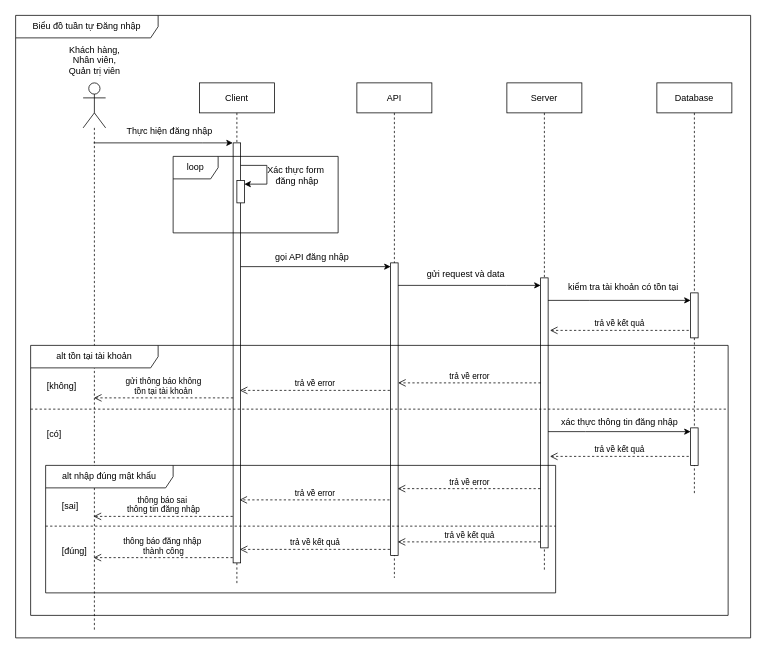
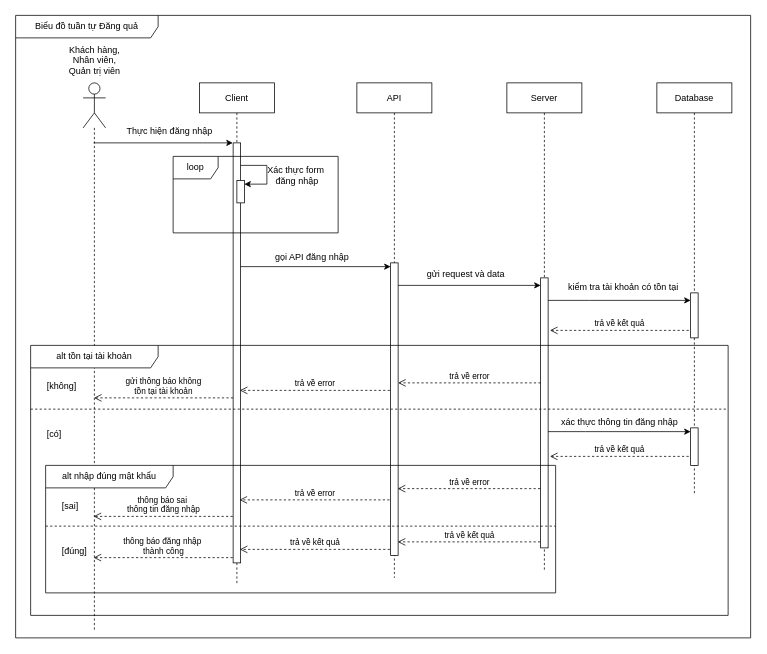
  <mxCell id="0" />
  <mxCell id="1" parent="0" />
  <mxCell id="2" value="Client" style="shape=umlLifeline;perimeter=lifelinePerimeter;whiteSpace=wrap;html=1;container=1;dropTarget=0;collapsible=0;recursiveResize=0;outlineConnect=0;portConstraint=eastwest;newEdgeStyle={&quot;curved&quot;:0,&quot;rounded&quot;:0};" vertex="1" parent="1"><mxGeometry x="265" y="110" width="100" height="670" as="geometry" /></mxCell>
  <mxCell id="3" value="" style="html=1;points=[[0,0,0,0,5],[0,1,0,0,-5],[1,0,0,0,5],[1,1,0,0,-5]];perimeter=orthogonalPerimeter;outlineConnect=0;targetShapes=umlLifeline;portConstraint=eastwest;newEdgeStyle={&quot;curved&quot;:0,&quot;rounded&quot;:0};" vertex="1" parent="2"><mxGeometry x="45" y="80" width="10" height="560" as="geometry" /></mxCell>
  <mxCell id="4" value="API" style="shape=umlLifeline;perimeter=lifelinePerimeter;whiteSpace=wrap;html=1;container=1;dropTarget=0;collapsible=0;recursiveResize=0;outlineConnect=0;portConstraint=eastwest;newEdgeStyle={&quot;curved&quot;:0,&quot;rounded&quot;:0};" vertex="1" parent="1"><mxGeometry x="475" y="110" width="100" height="660" as="geometry" /></mxCell>
  <mxCell id="5" value="" style="html=1;points=[[0,0,0,0,5],[0,1,0,0,-5],[1,0,0,0,5],[1,1,0,0,-5]];perimeter=orthogonalPerimeter;outlineConnect=0;targetShapes=umlLifeline;portConstraint=eastwest;newEdgeStyle={&quot;curved&quot;:0,&quot;rounded&quot;:0};" vertex="1" parent="4"><mxGeometry x="45" y="240" width="10" height="390" as="geometry" /></mxCell>
  <mxCell id="6" value="" style="edgeStyle=none;orthogonalLoop=1;jettySize=auto;html=1;rounded=0;" edge="1" parent="4" target="5"><mxGeometry width="100" relative="1" as="geometry"><mxPoint x="-155" y="245" as="sourcePoint" /><mxPoint x="-20" y="260" as="targetPoint" /><Array as="points" /></mxGeometry></mxCell>
  <mxCell id="7" value="Server" style="shape=umlLifeline;perimeter=lifelinePerimeter;whiteSpace=wrap;html=1;container=1;dropTarget=0;collapsible=0;recursiveResize=0;outlineConnect=0;portConstraint=eastwest;newEdgeStyle={&quot;curved&quot;:0,&quot;rounded&quot;:0};" vertex="1" parent="1"><mxGeometry x="675" y="110" width="100" height="650" as="geometry" /></mxCell>
  <mxCell id="8" value="" style="html=1;points=[[0,0,0,0,5],[0,1,0,0,-5],[1,0,0,0,5],[1,1,0,0,-5]];perimeter=orthogonalPerimeter;outlineConnect=0;targetShapes=umlLifeline;portConstraint=eastwest;newEdgeStyle={&quot;curved&quot;:0,&quot;rounded&quot;:0};" vertex="1" parent="7"><mxGeometry x="45" y="260" width="10" height="360" as="geometry" /></mxCell>
  <mxCell id="9" value="Database" style="shape=umlLifeline;perimeter=lifelinePerimeter;whiteSpace=wrap;html=1;container=1;dropTarget=0;collapsible=0;recursiveResize=0;outlineConnect=0;portConstraint=eastwest;newEdgeStyle={&quot;curved&quot;:0,&quot;rounded&quot;:0};" vertex="1" parent="1"><mxGeometry x="875" y="110" width="100" height="550" as="geometry" /></mxCell>
  <mxCell id="10" value="" style="html=1;points=[[0,0,0,0,5],[0,1,0,0,-5],[1,0,0,0,5],[1,1,0,0,-5]];perimeter=orthogonalPerimeter;outlineConnect=0;targetShapes=umlLifeline;portConstraint=eastwest;newEdgeStyle={&quot;curved&quot;:0,&quot;rounded&quot;:0};" vertex="1" parent="9"><mxGeometry x="45" y="280" width="10" height="60" as="geometry" /></mxCell>
  <mxCell id="11" value="" style="html=1;points=[[0,0,0,0,5],[0,1,0,0,-5],[1,0,0,0,5],[1,1,0,0,-5]];perimeter=orthogonalPerimeter;outlineConnect=0;targetShapes=umlLifeline;portConstraint=eastwest;newEdgeStyle={&quot;curved&quot;:0,&quot;rounded&quot;:0};" vertex="1" parent="9"><mxGeometry x="45" y="460" width="10" height="50" as="geometry" /></mxCell>
  <mxCell id="12" value="Thực hiện đăng nhập" style="text;html=1;align=center;verticalAlign=middle;resizable=0;points=[];autosize=1;strokeColor=none;fillColor=none;" vertex="1" parent="1"><mxGeometry x="155" y="160" width="140" height="30" as="geometry" /></mxCell>
  <mxCell id="13" value="" style="group" vertex="1" connectable="0" parent="1"><mxGeometry x="315" y="220" width="40" height="50" as="geometry" /></mxCell>
  <mxCell id="14" value="" style="html=1;points=[[0,0,0,0,5],[0,1,0,0,-5],[1,0,0,0,5],[1,1,0,0,-5]];perimeter=orthogonalPerimeter;outlineConnect=0;targetShapes=umlLifeline;portConstraint=eastwest;newEdgeStyle={&quot;curved&quot;:0,&quot;rounded&quot;:0};" vertex="1" parent="13"><mxGeometry y="20" width="10" height="30" as="geometry" /></mxCell>
  <mxCell id="15" value="" style="edgeStyle=none;orthogonalLoop=1;jettySize=auto;html=1;rounded=0;entryX=1;entryY=0;entryDx=0;entryDy=5;entryPerimeter=0;" edge="1" parent="13" target="14"><mxGeometry width="100" relative="1" as="geometry"><mxPoint x="5" as="sourcePoint" /><mxPoint x="100" as="targetPoint" /><Array as="points"><mxPoint x="40" /><mxPoint x="40" y="25" /></Array></mxGeometry></mxCell>
  <mxCell id="16" value="Xác thực form&amp;nbsp;&lt;div&gt;đăng nhập&lt;/div&gt;" style="text;html=1;align=center;verticalAlign=middle;resizable=0;points=[];autosize=1;strokeColor=none;fillColor=none;" vertex="1" parent="1"><mxGeometry x="345" y="213" width="100" height="40" as="geometry" /></mxCell>
  <mxCell id="17" value="loop" style="shape=umlFrame;whiteSpace=wrap;html=1;pointerEvents=0;" vertex="1" parent="1"><mxGeometry x="230" y="208" width="220" height="102" as="geometry" /></mxCell>
  <mxCell id="18" value="gọi API đăng nhập" style="text;html=1;align=center;verticalAlign=middle;resizable=0;points=[];autosize=1;strokeColor=none;fillColor=none;" vertex="1" parent="1"><mxGeometry x="355" y="328" width="120" height="30" as="geometry" /></mxCell>
  <mxCell id="19" style="edgeStyle=orthogonalEdgeStyle;rounded=0;orthogonalLoop=1;jettySize=auto;html=1;curved=0;" edge="1" parent="1"><mxGeometry relative="1" as="geometry"><mxPoint x="530" y="380" as="sourcePoint" /><mxPoint x="720" y="380" as="targetPoint" /><Array as="points"><mxPoint x="675" y="380" /><mxPoint x="675" y="380" /></Array></mxGeometry></mxCell>
  <mxCell id="20" value="gửi request và data" style="text;html=1;align=center;verticalAlign=middle;resizable=0;points=[];autosize=1;strokeColor=none;fillColor=none;" vertex="1" parent="1"><mxGeometry x="555" y="350" width="130" height="30" as="geometry" /></mxCell>
  <mxCell id="21" style="edgeStyle=orthogonalEdgeStyle;rounded=0;orthogonalLoop=1;jettySize=auto;html=1;curved=0;" edge="1" parent="1"><mxGeometry relative="1" as="geometry"><mxPoint x="730" y="400" as="sourcePoint" /><mxPoint x="920" y="400" as="targetPoint" /><Array as="points"><mxPoint x="785" y="400" /><mxPoint x="785" y="400" /></Array></mxGeometry></mxCell>
  <mxCell id="22" value="kiểm tra tài khoản có tồn tại" style="text;html=1;align=center;verticalAlign=middle;resizable=0;points=[];autosize=1;strokeColor=none;fillColor=none;" vertex="1" parent="1"><mxGeometry x="745" y="368" width="170" height="30" as="geometry" /></mxCell>
  <mxCell id="23" value="trả về kết quả" style="html=1;verticalAlign=bottom;endArrow=open;dashed=1;endSize=8;curved=0;rounded=0;" edge="1" parent="1"><mxGeometry relative="1" as="geometry"><mxPoint x="917.5" y="440" as="sourcePoint" /><mxPoint x="732.5" y="440" as="targetPoint" /></mxGeometry></mxCell>
  <mxCell id="24" value="trả về error" style="html=1;verticalAlign=bottom;endArrow=open;dashed=1;endSize=8;curved=0;rounded=0;" edge="1" parent="1"><mxGeometry relative="1" as="geometry"><mxPoint x="720" y="510" as="sourcePoint" /><mxPoint x="530" y="510" as="targetPoint" /></mxGeometry></mxCell>
  <mxCell id="25" value="" style="shape=umlLifeline;perimeter=lifelinePerimeter;whiteSpace=wrap;html=1;container=1;dropTarget=0;collapsible=0;recursiveResize=0;outlineConnect=0;portConstraint=eastwest;newEdgeStyle={&quot;curved&quot;:0,&quot;rounded&quot;:0};participant=umlActor;size=60;" vertex="1" parent="1"><mxGeometry x="110" y="110" width="30" height="730" as="geometry" /></mxCell>
  <mxCell id="26" value="Khách hàng,&lt;div&gt;Nhân viên,&lt;/div&gt;&lt;div&gt;Quản trị viên&lt;/div&gt;" style="text;html=1;align=center;verticalAlign=middle;resizable=0;points=[];autosize=1;strokeColor=none;fillColor=none;" vertex="1" parent="1"><mxGeometry x="80" y="50" width="90" height="60" as="geometry" /></mxCell>
  <mxCell id="27" style="edgeStyle=orthogonalEdgeStyle;rounded=0;orthogonalLoop=1;jettySize=auto;html=1;curved=0;" edge="1" parent="1"><mxGeometry relative="1" as="geometry"><mxPoint x="124" y="190" as="sourcePoint" /><mxPoint x="309.5" y="190" as="targetPoint" /><Array as="points"><mxPoint x="269.5" y="190" /><mxPoint x="269.5" y="190" /></Array></mxGeometry></mxCell>
  <mxCell id="28" value="trả về error" style="html=1;verticalAlign=bottom;endArrow=open;dashed=1;endSize=8;curved=0;rounded=0;" edge="1" parent="1"><mxGeometry relative="1" as="geometry"><mxPoint x="519" y="520" as="sourcePoint" /><mxPoint x="319" y="520" as="targetPoint" /></mxGeometry></mxCell>
  <mxCell id="29" value="gửi thông báo không &lt;br&gt;tồn tại tài khoản" style="html=1;verticalAlign=bottom;endArrow=open;dashed=1;endSize=8;curved=0;rounded=0;" edge="1" parent="1"><mxGeometry relative="1" as="geometry"><mxPoint x="310" y="530" as="sourcePoint" /><mxPoint x="124.5" y="530" as="targetPoint" /></mxGeometry></mxCell>
  <mxCell id="30" style="edgeStyle=orthogonalEdgeStyle;rounded=0;orthogonalLoop=1;jettySize=auto;html=1;curved=0;entryX=0;entryY=0;entryDx=0;entryDy=5;entryPerimeter=0;" edge="1" parent="1" source="8" target="11"><mxGeometry relative="1" as="geometry"><Array as="points"><mxPoint x="780" y="575" /><mxPoint x="780" y="575" /></Array></mxGeometry></mxCell>
  <mxCell id="31" value="xác thực thông tin đăng nhập" style="text;html=1;align=center;verticalAlign=middle;resizable=0;points=[];autosize=1;strokeColor=none;fillColor=none;" vertex="1" parent="1"><mxGeometry x="735" y="548" width="180" height="30" as="geometry" /></mxCell>
  <mxCell id="32" value="trả về kết quả" style="html=1;verticalAlign=bottom;endArrow=open;dashed=1;endSize=8;curved=0;rounded=0;" edge="1" parent="1"><mxGeometry relative="1" as="geometry"><mxPoint x="917.5" y="608" as="sourcePoint" /><mxPoint x="732.5" y="608" as="targetPoint" /></mxGeometry></mxCell>
  <mxCell id="33" value="trả về error" style="html=1;verticalAlign=bottom;endArrow=open;dashed=1;endSize=8;curved=0;rounded=0;" edge="1" parent="1"><mxGeometry relative="1" as="geometry"><mxPoint x="719.5" y="651" as="sourcePoint" /><mxPoint x="529.5" y="651" as="targetPoint" /></mxGeometry></mxCell>
  <mxCell id="34" value="trả về error" style="html=1;verticalAlign=bottom;endArrow=open;dashed=1;endSize=8;curved=0;rounded=0;" edge="1" parent="1"><mxGeometry relative="1" as="geometry"><mxPoint x="518.5" y="666" as="sourcePoint" /><mxPoint x="318.5" y="666" as="targetPoint" /></mxGeometry></mxCell>
  <mxCell id="35" value="thông báo sai&amp;nbsp;&lt;div&gt;thông tin đăng nhập&lt;/div&gt;" style="html=1;verticalAlign=bottom;endArrow=open;dashed=1;endSize=8;curved=0;rounded=0;" edge="1" parent="1"><mxGeometry relative="1" as="geometry"><mxPoint x="309.5" y="688" as="sourcePoint" /><mxPoint x="124" y="688" as="targetPoint" /></mxGeometry></mxCell>
  <mxCell id="36" value="trả về kết quả" style="html=1;verticalAlign=bottom;endArrow=open;dashed=1;endSize=8;curved=0;rounded=0;" edge="1" parent="1"><mxGeometry relative="1" as="geometry"><mxPoint x="719.5" y="722" as="sourcePoint" /><mxPoint x="529.5" y="722" as="targetPoint" /></mxGeometry></mxCell>
  <mxCell id="37" value="trả về kết quả" style="html=1;verticalAlign=bottom;endArrow=open;dashed=1;endSize=8;curved=0;rounded=0;" edge="1" parent="1"><mxGeometry relative="1" as="geometry"><mxPoint x="519" y="732" as="sourcePoint" /><mxPoint x="319" y="732" as="targetPoint" /></mxGeometry></mxCell>
  <mxCell id="38" value="thông báo đăng nhập&amp;nbsp;&lt;div&gt;thành công&lt;/div&gt;" style="html=1;verticalAlign=bottom;endArrow=open;dashed=1;endSize=8;curved=0;rounded=0;" edge="1" parent="1"><mxGeometry relative="1" as="geometry"><mxPoint x="309.5" y="743" as="sourcePoint" /><mxPoint x="124" y="743" as="targetPoint" /></mxGeometry></mxCell>
  <mxCell id="39" value="alt tồn tại tài khoản" style="shape=umlFrame;whiteSpace=wrap;html=1;pointerEvents=0;recursiveResize=0;container=1;collapsible=0;width=170;" vertex="1" parent="1"><mxGeometry x="40" y="460" width="930" height="360" as="geometry" /></mxCell>
  <mxCell id="40" value="[không]" style="text;html=1;" vertex="1" parent="39"><mxGeometry width="100" height="20" relative="1" as="geometry"><mxPoint x="20" y="40" as="offset" /></mxGeometry></mxCell>
  <mxCell id="41" value="[có]" style="line;strokeWidth=1;dashed=1;labelPosition=center;verticalLabelPosition=bottom;align=left;verticalAlign=top;spacingLeft=20;spacingTop=15;html=1;whiteSpace=wrap;" vertex="1" parent="39"><mxGeometry y="80" width="930" height="10" as="geometry" /></mxCell>
  <mxCell id="42" value="alt nhập đúng mật khẩu" style="shape=umlFrame;whiteSpace=wrap;html=1;pointerEvents=0;recursiveResize=0;container=1;collapsible=0;width=170;" vertex="1" parent="39"><mxGeometry x="20" y="160" width="680" height="170" as="geometry" /></mxCell>
  <mxCell id="43" value="[sai]" style="text;html=1;" vertex="1" parent="42"><mxGeometry width="100" height="20" relative="1" as="geometry"><mxPoint x="20" y="40" as="offset" /></mxGeometry></mxCell>
  <mxCell id="44" value="[đúng]" style="line;strokeWidth=1;dashed=1;labelPosition=center;verticalLabelPosition=bottom;align=left;verticalAlign=top;spacingLeft=20;spacingTop=15;html=1;whiteSpace=wrap;" vertex="1" parent="42"><mxGeometry y="76" width="680" height="10" as="geometry" /></mxCell>
- <mxCell id="45" value="Biểu đồ tuần tự Đăng nhập" style="shape=umlFrame;whiteSpace=wrap;html=1;pointerEvents=0;width=190;height=30;" vertex="1" parent="1"><mxGeometry x="20" y="20" width="980" height="830" as="geometry" /></mxCell>
+ <mxCell id="45" value="Biểu đồ tuần tự Đăng quả" style="shape=umlFrame;whiteSpace=wrap;html=1;pointerEvents=0;width=190;height=30;" vertex="1" parent="1"><mxGeometry x="20" y="20" width="980" height="830" as="geometry" /></mxCell>
